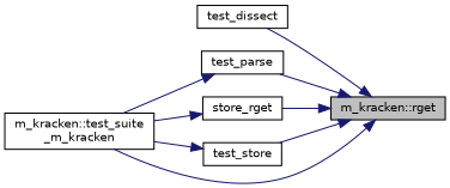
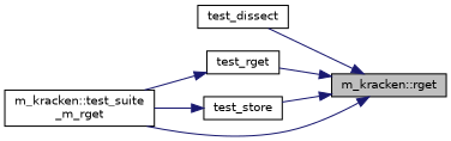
  digraph {
    rankdir=RL
    node [color=black fillcolor=white fontname=Helvetica fontsize=10 shape=record style=filled]
    edge [color=midnightblue dir=back fontname=Helvetica fontsize=10 labelfontname=Helvetica labelfontsize=10 style=solid]
    n1 [fillcolor=grey75 fontcolor=black height=0.2 label="m_kracken::rget" width=0.4]
    n2 [height=0.2 label=test_dissect width=0.4]
-   n3 [height=0.2 label=test_parse width=0.4]
-   n4 [height=0.2 label=store_rget width=0.4]
+   n4 [height=0.2 label=test_rget width=0.4]
    n5 [height=0.2 label=test_store width=0.4]
-   n6 [height=0.2 label="m_kracken::test_suite\l_m_kracken" width=0.4]
+   n6 [height=0.2 label="m_kracken::test_suite\l_m_rget" width=0.4]
    n1 -> n2
-   n1 -> n3
    n1 -> n4
    n1 -> n5
    n1 -> n6
-   n3 -> n6
    n4 -> n6
    n5 -> n6
  }
